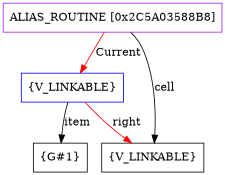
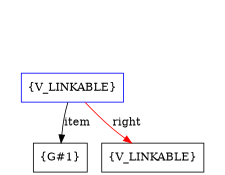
  digraph {
    node [shape=box]
-   n1 [color=purple label=<ALIAS_ROUTINE [0x2C5A03588B8]>]
    n2 [color=blue label=<{V_LINKABLE}>]
    n3 [label=<{V_LINKABLE}>]
    n4 [label=<{G#1}>]
-   n1 -> n2 [color=red label=<Current>]
-   n1 -> n3 [label=<cell>]
    n2 -> n3 [color=red label=<right>]
    n2 -> n4 [label=<item>]
  }
